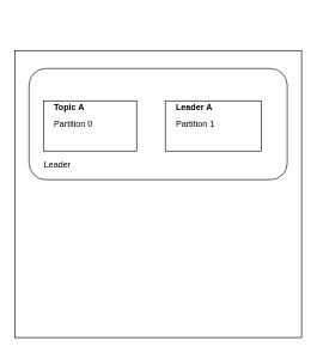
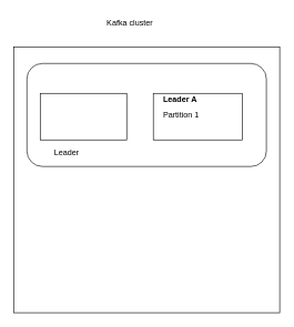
  <mxCell id="0" />
  <mxCell id="1" parent="0" />
  <mxCell id="2" value="" style="whiteSpace=wrap;html=1;aspect=fixed;" vertex="1" parent="1"><mxGeometry x="20" y="70" width="400" height="400" as="geometry" /></mxCell>
  <mxCell id="3" value="" style="rounded=1;whiteSpace=wrap;html=1;" vertex="1" parent="1"><mxGeometry x="40" y="95" width="360" height="155" as="geometry" /></mxCell>
  <mxCell id="4" value="" style="rounded=0;whiteSpace=wrap;html=1;" vertex="1" parent="1"><mxGeometry x="60" y="140" width="130" height="70" as="geometry" /></mxCell>
  <mxCell id="5" value="" style="rounded=0;whiteSpace=wrap;html=1;" vertex="1" parent="1"><mxGeometry x="230" y="140" width="134" height="70" as="geometry" /></mxCell>
- <mxCell id="6" value="&lt;h1 style=&quot;font-size: 12px&quot;&gt;Topic A&lt;/h1&gt;&lt;div&gt;Partition 0&lt;/div&gt;" style="text;html=1;strokeColor=none;fillColor=none;spacing=5;spacingTop=-20;whiteSpace=wrap;overflow=hidden;rounded=0;fontSize=12;" vertex="1" parent="1"><mxGeometry x="70" y="145" width="80" height="60" as="geometry" /></mxCell>
  <mxCell id="7" value="&lt;h1 style=&quot;font-size: 12px&quot;&gt;Leader A&lt;/h1&gt;&lt;div&gt;Partition 1&lt;/div&gt;" style="text;html=1;strokeColor=none;fillColor=none;spacing=5;spacingTop=-20;whiteSpace=wrap;overflow=hidden;rounded=0;fontSize=12;" vertex="1" parent="1"><mxGeometry x="240" y="145" width="80" height="60" as="geometry" /></mxCell>
- <mxCell id="8" value="Leader" style="text;html=1;strokeColor=none;fillColor=none;align=center;verticalAlign=middle;whiteSpace=wrap;rounded=0;fontSize=12;" vertex="1" parent="1"><mxGeometry x="60" y="220" width="40" height="20" as="geometry" /></mxCell>
+ <mxCell id="8" value="Leader" style="text;html=1;strokeColor=none;fillColor=none;align=center;verticalAlign=middle;whiteSpace=wrap;rounded=0;fontSize=12;" vertex="1" parent="1"><mxGeometry x="80" y="220" width="40" height="20" as="geometry" /></mxCell>
+ <mxCell id="9" value="Kafka cluster" style="text;html=1;strokeColor=none;fillColor=none;align=center;verticalAlign=middle;whiteSpace=wrap;rounded=0;fontSize=12;" vertex="1" parent="1"><mxGeometry x="150" y="20" width="90" height="30" as="geometry" /></mxCell>
